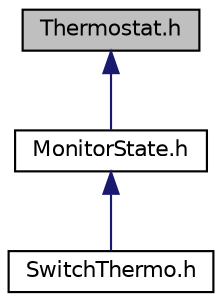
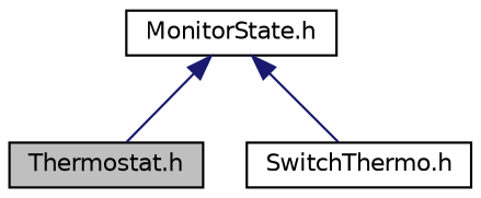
  digraph {
    node [color=black fillcolor=white fontname=Helvetica fontsize=10 shape=record style=filled]
    edge [color=midnightblue dir=back fontname=Helvetica fontsize=10 labelfontname=Helvetica labelfontsize=10 style=solid]
    n1 [fillcolor=grey75 fontcolor=black height=0.2 label="Thermostat.h" width=0.4]
    n2 [height=0.2 label="MonitorState.h" width=0.4]
    n3 [height=0.2 label="SwitchThermo.h" width=0.4]
-   n1 -> n2
+   n2 -> n1
    n2 -> n3
  }
